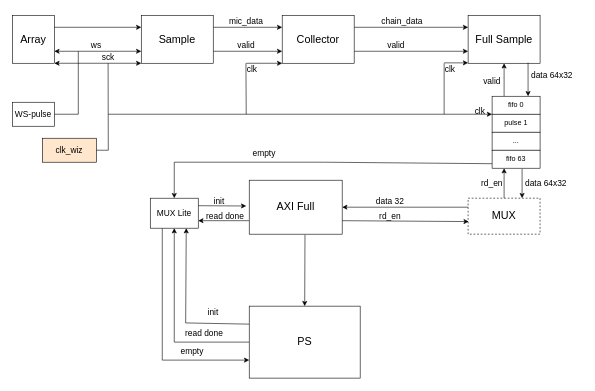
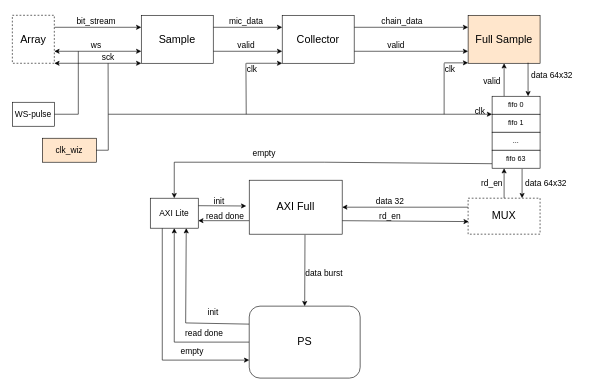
  <mxCell id="0" />
  <mxCell id="1" parent="0" />
  <mxCell id="2" style="edgeStyle=none;html=1;exitX=1;exitY=0.25;exitDx=0;exitDy=0;entryX=0;entryY=0.25;entryDx=0;entryDy=0;fontSize=18;" edge="1" parent="1" source="3" target="12"><mxGeometry relative="1" as="geometry" /></mxCell>
- <mxCell id="3" value="&lt;font style=&quot;font-size: 18px;&quot;&gt;Array&lt;/font&gt;" style="whiteSpace=wrap;html=1;" vertex="1" parent="1"><mxGeometry x="20" y="25" width="70" height="80" as="geometry" /></mxCell>
+ <mxCell id="3" value="&lt;font style=&quot;font-size: 18px;&quot;&gt;Array&lt;/font&gt;" style="whiteSpace=wrap;html=1;dashed=1;" vertex="1" parent="1"><mxGeometry x="20" y="25" width="70" height="80" as="geometry" /></mxCell>
  <mxCell id="4" style="edgeStyle=none;html=1;exitX=1;exitY=0.25;exitDx=0;exitDy=0;entryX=0;entryY=0.25;entryDx=0;entryDy=0;fontSize=18;" edge="1" parent="1" source="7" target="9"><mxGeometry relative="1" as="geometry" /></mxCell>
  <mxCell id="5" style="edgeStyle=none;html=1;exitX=1;exitY=0.75;exitDx=0;exitDy=0;entryX=0;entryY=0.75;entryDx=0;entryDy=0;fontSize=18;" edge="1" parent="1" source="7" target="9"><mxGeometry relative="1" as="geometry" /></mxCell>
  <mxCell id="6" style="edgeStyle=none;html=1;exitX=0;exitY=1;exitDx=0;exitDy=0;fontSize=14;startArrow=classic;startFill=1;endArrow=none;endFill=0;" edge="1" parent="1" source="7"><mxGeometry relative="1" as="geometry"><mxPoint x="410" y="105" as="targetPoint" /></mxGeometry></mxCell>
  <mxCell id="7" value="&lt;font style=&quot;font-size: 18px;&quot;&gt;Collector&lt;/font&gt;" style="whiteSpace=wrap;html=1;" vertex="1" parent="1"><mxGeometry x="470" y="25" width="120" height="80" as="geometry" /></mxCell>
  <mxCell id="8" style="edgeStyle=none;html=1;exitX=0.5;exitY=1;exitDx=0;exitDy=0;entryX=0.25;entryY=0;entryDx=0;entryDy=0;fontSize=14;startArrow=classic;startFill=1;endArrow=none;endFill=0;" edge="1" parent="1" source="9" target="67"><mxGeometry relative="1" as="geometry" /></mxCell>
- <mxCell id="9" value="&lt;font style=&quot;font-size: 18px;&quot;&gt;Full Sample&lt;/font&gt;" style="whiteSpace=wrap;html=1;" vertex="1" parent="1"><mxGeometry x="780" y="25" width="120" height="80" as="geometry" /></mxCell>
+ <mxCell id="9" value="&lt;font style=&quot;font-size: 18px;&quot;&gt;Full Sample&lt;/font&gt;" style="whiteSpace=wrap;html=1;fillColor=#ffe6cc;" vertex="1" parent="1"><mxGeometry x="780" y="25" width="120" height="80" as="geometry" /></mxCell>
  <mxCell id="10" style="edgeStyle=none;html=1;exitX=1;exitY=0.25;exitDx=0;exitDy=0;entryX=0;entryY=0.25;entryDx=0;entryDy=0;fontSize=18;" edge="1" parent="1" source="12" target="7"><mxGeometry relative="1" as="geometry" /></mxCell>
  <mxCell id="11" style="edgeStyle=none;html=1;exitX=1;exitY=0.75;exitDx=0;exitDy=0;entryX=0;entryY=0.75;entryDx=0;entryDy=0;fontSize=14;startArrow=none;startFill=0;endArrow=classic;endFill=1;" edge="1" parent="1" source="12" target="7"><mxGeometry relative="1" as="geometry" /></mxCell>
  <mxCell id="12" value="&lt;font style=&quot;font-size: 18px;&quot;&gt;Sample&lt;/font&gt;" style="whiteSpace=wrap;html=1;" vertex="1" parent="1"><mxGeometry x="235" y="25" width="120" height="80" as="geometry" /></mxCell>
  <mxCell id="13" style="edgeStyle=none;html=1;exitX=0.75;exitY=0;exitDx=0;exitDy=0;entryX=0.833;entryY=0.988;entryDx=0;entryDy=0;entryPerimeter=0;fontSize=14;startArrow=classic;startFill=1;endArrow=none;endFill=0;" edge="1" parent="1" source="67" target="9"><mxGeometry relative="1" as="geometry" /></mxCell>
  <mxCell id="14" style="edgeStyle=none;html=1;exitX=0.75;exitY=0;exitDx=0;exitDy=0;entryX=0.625;entryY=1.033;entryDx=0;entryDy=0;entryPerimeter=0;fontSize=14;startArrow=classic;startFill=1;endArrow=none;endFill=0;" edge="1" parent="1" source="16" target="70"><mxGeometry relative="1" as="geometry" /></mxCell>
  <mxCell id="15" style="edgeStyle=none;html=1;exitX=0.008;exitY=0.65;exitDx=0;exitDy=0;entryX=1;entryY=0.75;entryDx=0;entryDy=0;fontSize=14;startArrow=classic;startFill=1;endArrow=none;endFill=0;exitPerimeter=0;" edge="1" parent="1" source="16" target="30"><mxGeometry relative="1" as="geometry" /></mxCell>
  <mxCell id="16" value="&lt;font style=&quot;font-size: 18px;&quot;&gt;MUX&lt;/font&gt;" style="whiteSpace=wrap;html=1;dashed=1;" vertex="1" parent="1"><mxGeometry x="780" y="330" width="120" height="60" as="geometry" /></mxCell>
  <mxCell id="17" style="edgeStyle=none;html=1;exitX=1;exitY=0.5;exitDx=0;exitDy=0;fontSize=14;startArrow=none;startFill=0;endArrow=none;endFill=0;" edge="1" parent="1" source="18"><mxGeometry relative="1" as="geometry"><mxPoint x="130" y="190" as="targetPoint" /></mxGeometry></mxCell>
  <mxCell id="18" value="&lt;font style=&quot;font-size: 14px;&quot;&gt;WS-pulse&lt;/font&gt;" style="whiteSpace=wrap;html=1;" vertex="1" parent="1"><mxGeometry x="20" y="170" width="70" height="40" as="geometry" /></mxCell>
  <mxCell id="19" value="&lt;font style=&quot;font-size: 14px;&quot;&gt;clk_wiz&lt;/font&gt;" style="whiteSpace=wrap;html=1;fillColor=#ffe6cc;" vertex="1" parent="1"><mxGeometry x="70" y="230" width="90" height="40" as="geometry" /></mxCell>
  <mxCell id="20" style="edgeStyle=none;html=1;fontSize=14;startArrow=none;startFill=0;endArrow=none;endFill=0;" edge="1" parent="1"><mxGeometry relative="1" as="geometry"><mxPoint x="540" y="270" as="targetPoint" /><mxPoint x="290" y="270" as="sourcePoint" /></mxGeometry></mxCell>
  <mxCell id="21" style="edgeStyle=none;html=1;exitX=0.5;exitY=0;exitDx=0;exitDy=0;fontSize=14;startArrow=classic;startFill=1;endArrow=none;endFill=0;" edge="1" parent="1" source="27"><mxGeometry relative="1" as="geometry"><mxPoint x="290" y="270" as="targetPoint" /></mxGeometry></mxCell>
  <mxCell id="22" style="edgeStyle=none;html=1;exitX=1;exitY=0.25;exitDx=0;exitDy=0;fontSize=14;startArrow=none;startFill=0;endArrow=classic;endFill=1;" edge="1" parent="1" source="27"><mxGeometry relative="1" as="geometry"><mxPoint x="410" y="343" as="targetPoint" /></mxGeometry></mxCell>
  <mxCell id="23" style="edgeStyle=none;html=1;exitX=1;exitY=0.75;exitDx=0;exitDy=0;entryX=0;entryY=0.75;entryDx=0;entryDy=0;fontSize=14;startArrow=classic;startFill=1;endArrow=none;endFill=0;" edge="1" parent="1" source="27" target="30"><mxGeometry relative="1" as="geometry" /></mxCell>
  <mxCell id="24" style="edgeStyle=none;html=1;exitX=0.75;exitY=1;exitDx=0;exitDy=0;fontSize=14;startArrow=classic;startFill=1;endArrow=none;endFill=0;entryX=0.19;entryY=-0.067;entryDx=0;entryDy=0;entryPerimeter=0;" edge="1" parent="1" source="27" target="63"><mxGeometry relative="1" as="geometry"><mxPoint x="310" y="500" as="targetPoint" /></mxGeometry></mxCell>
  <mxCell id="25" style="edgeStyle=none;html=1;exitX=0.5;exitY=1;exitDx=0;exitDy=0;fontSize=14;startArrow=classic;startFill=1;endArrow=none;endFill=0;" edge="1" parent="1" source="27"><mxGeometry relative="1" as="geometry"><mxPoint x="290" y="570" as="targetPoint" /></mxGeometry></mxCell>
  <mxCell id="26" style="edgeStyle=none;html=1;exitX=0.25;exitY=1;exitDx=0;exitDy=0;fontSize=14;startArrow=none;startFill=0;endArrow=none;endFill=0;" edge="1" parent="1" source="27"><mxGeometry relative="1" as="geometry"><mxPoint x="270" y="600" as="targetPoint" /></mxGeometry></mxCell>
- <mxCell id="27" value="&lt;font style=&quot;font-size: 14px;&quot;&gt;MUX Lite&lt;/font&gt;" style="whiteSpace=wrap;html=1;" vertex="1" parent="1"><mxGeometry x="250" y="330" width="80" height="50" as="geometry" /></mxCell>
+ <mxCell id="27" value="&lt;font style=&quot;font-size: 14px;&quot;&gt;AXI Lite&lt;/font&gt;" style="whiteSpace=wrap;html=1;" vertex="1" parent="1"><mxGeometry x="250" y="330" width="80" height="50" as="geometry" /></mxCell>
  <mxCell id="28" style="edgeStyle=none;html=1;exitX=1;exitY=0.5;exitDx=0;exitDy=0;entryX=0;entryY=0.25;entryDx=0;entryDy=0;fontSize=14;startArrow=classic;startFill=1;endArrow=none;endFill=0;" edge="1" parent="1" source="30" target="16"><mxGeometry relative="1" as="geometry" /></mxCell>
  <mxCell id="29" style="edgeStyle=none;html=1;entryX=0.5;entryY=0;entryDx=0;entryDy=0;fontSize=14;startArrow=none;startFill=0;endArrow=classic;endFill=1;exitX=0.6;exitY=1.011;exitDx=0;exitDy=0;exitPerimeter=0;" edge="1" parent="1" source="30" target="36"><mxGeometry relative="1" as="geometry"><mxPoint x="500" y="390" as="sourcePoint" /></mxGeometry></mxCell>
  <mxCell id="30" value="&lt;font style=&quot;font-size: 18px;&quot;&gt;AXI Full&lt;/font&gt;" style="whiteSpace=wrap;html=1;" vertex="1" parent="1"><mxGeometry x="415" y="300" width="155" height="90" as="geometry" /></mxCell>
  <mxCell id="31" style="edgeStyle=none;html=1;exitX=0.25;exitY=1;exitDx=0;exitDy=0;entryX=0.5;entryY=0;entryDx=0;entryDy=0;fontSize=14;startArrow=classic;startFill=1;endArrow=none;endFill=0;" edge="1" parent="1" source="70" target="16"><mxGeometry relative="1" as="geometry" /></mxCell>
  <mxCell id="32" style="edgeStyle=none;html=1;fontSize=14;startArrow=none;startFill=0;endArrow=none;endFill=0;entryX=0;entryY=0.75;entryDx=0;entryDy=0;" edge="1" parent="1" target="70"><mxGeometry relative="1" as="geometry"><mxPoint x="650" y="270" as="targetPoint" /><mxPoint x="540" y="270" as="sourcePoint" /></mxGeometry></mxCell>
  <mxCell id="33" style="edgeStyle=none;html=1;exitX=0;exitY=0.25;exitDx=0;exitDy=0;fontSize=14;startArrow=none;startFill=0;endArrow=none;endFill=0;entryX=0.19;entryY=-0.067;entryDx=0;entryDy=0;entryPerimeter=0;" edge="1" parent="1" source="36" target="63"><mxGeometry relative="1" as="geometry"><mxPoint x="310" y="500" as="targetPoint" /></mxGeometry></mxCell>
  <mxCell id="34" style="edgeStyle=none;html=1;exitX=0;exitY=0.5;exitDx=0;exitDy=0;fontSize=14;startArrow=none;startFill=0;endArrow=none;endFill=0;" edge="1" parent="1" source="36"><mxGeometry relative="1" as="geometry"><mxPoint x="290" y="570" as="targetPoint" /></mxGeometry></mxCell>
  <mxCell id="35" style="edgeStyle=none;html=1;exitX=0;exitY=0.75;exitDx=0;exitDy=0;fontSize=14;startArrow=classic;startFill=1;endArrow=none;endFill=0;" edge="1" parent="1" source="36"><mxGeometry relative="1" as="geometry"><mxPoint x="270" y="600" as="targetPoint" /></mxGeometry></mxCell>
- <mxCell id="36" value="&lt;font style=&quot;font-size: 18px;&quot;&gt;PS&lt;/font&gt;" style="whiteSpace=wrap;html=1;" vertex="1" parent="1"><mxGeometry x="415" y="510" width="185" height="120" as="geometry" /></mxCell>
+ <mxCell id="36" value="&lt;font style=&quot;font-size: 18px;&quot;&gt;PS&lt;/font&gt;" style="whiteSpace=wrap;html=1;rounded=1;" vertex="1" parent="1"><mxGeometry x="415" y="510" width="185" height="120" as="geometry" /></mxCell>
  <mxCell id="37" style="html=1;fontSize=18;startArrow=classic;startFill=1;endArrow=classic;endFill=1;exitX=1;exitY=0.75;exitDx=0;exitDy=0;entryX=0;entryY=0.75;entryDx=0;entryDy=0;" edge="1" parent="1" source="3" target="12"><mxGeometry relative="1" as="geometry"><mxPoint x="210" y="99.5" as="targetPoint" /><mxPoint x="130" y="99.5" as="sourcePoint" /></mxGeometry></mxCell>
  <mxCell id="38" style="html=1;fontSize=18;startArrow=classic;startFill=1;endArrow=classic;endFill=1;exitX=1;exitY=1;exitDx=0;exitDy=0;entryX=0;entryY=1;entryDx=0;entryDy=0;" edge="1" parent="1" source="3" target="12"><mxGeometry relative="1" as="geometry"><mxPoint x="210" y="120" as="targetPoint" /><mxPoint x="130" y="120" as="sourcePoint" /><Array as="points" /></mxGeometry></mxCell>
  <mxCell id="39" style="html=1;fontSize=18;startArrow=none;startFill=0;endArrow=none;endFill=0;" edge="1" parent="1"><mxGeometry relative="1" as="geometry"><mxPoint x="179.67" y="105" as="targetPoint" /><mxPoint x="180" y="250" as="sourcePoint" /></mxGeometry></mxCell>
  <mxCell id="40" style="html=1;fontSize=18;startArrow=none;startFill=0;endArrow=none;endFill=0;" edge="1" parent="1"><mxGeometry relative="1" as="geometry"><mxPoint x="180" y="250" as="targetPoint" /><mxPoint x="160" y="250" as="sourcePoint" /></mxGeometry></mxCell>
  <mxCell id="41" style="html=1;fontSize=18;startArrow=none;startFill=0;endArrow=classic;endFill=1;entryX=0;entryY=0;entryDx=0;entryDy=0;" edge="1" parent="1" target="68"><mxGeometry relative="1" as="geometry"><mxPoint x="610" y="191" as="targetPoint" /><mxPoint x="180" y="190" as="sourcePoint" /></mxGeometry></mxCell>
  <mxCell id="42" style="edgeStyle=none;html=1;fontSize=18;entryX=0;entryY=1;entryDx=0;entryDy=0;" edge="1" parent="1"><mxGeometry relative="1" as="geometry"><mxPoint x="740" y="104.33" as="sourcePoint" /><mxPoint x="780" y="104.33" as="targetPoint" /><Array as="points"><mxPoint x="740" y="104.33" /></Array></mxGeometry></mxCell>
  <mxCell id="43" style="html=1;fontSize=18;startArrow=none;startFill=0;endArrow=none;endFill=0;" edge="1" parent="1"><mxGeometry relative="1" as="geometry"><mxPoint x="740" y="105" as="targetPoint" /><mxPoint x="740" y="190" as="sourcePoint" /></mxGeometry></mxCell>
+ <mxCell id="44" value="bit_stream" style="text;strokeColor=none;align=center;fillColor=none;html=1;verticalAlign=middle;whiteSpace=wrap;rounded=0;fontSize=14;" vertex="1" parent="1"><mxGeometry x="130" y="20" width="60" height="30" as="geometry" /></mxCell>
  <mxCell id="45" value="ws" style="text;strokeColor=none;align=center;fillColor=none;html=1;verticalAlign=middle;whiteSpace=wrap;rounded=0;fontSize=14;" vertex="1" parent="1"><mxGeometry x="140" y="65" width="40" height="20" as="geometry" /></mxCell>
  <mxCell id="46" value="sck&lt;span style=&quot;color: rgba(0, 0, 0, 0); font-family: monospace; font-size: 0px; text-align: start;&quot;&gt;%3CmxGraphModel%3E%3Croot%3E%3CmxCell%20id%3D%220%22%2F%3E%3CmxCell%20id%3D%221%22%20parent%3D%220%22%2F%3E%3CmxCell%20id%3D%222%22%20value%3D%22Bitstream%22%20style%3D%22text%3BstrokeColor%3Dnone%3Balign%3Dcenter%3BfillColor%3Dnone%3Bhtml%3D1%3BverticalAlign%3Dmiddle%3BwhiteSpace%3Dwrap%3Brounded%3D0%3BfontSize%3D14%3B%22%20vertex%3D%221%22%20parent%3D%221%22%3E%3CmxGeometry%20x%3D%22180%22%20y%3D%2250%22%20width%3D%2260%22%20height%3D%2230%22%20as%3D%22geometry%22%2F%3E%3C%2FmxCell%3E%3C%2Froot%3E%3C%2FmxGraphModel%3E&lt;/span&gt;" style="text;strokeColor=none;align=center;fillColor=none;html=1;verticalAlign=middle;whiteSpace=wrap;rounded=0;fontSize=14;" vertex="1" parent="1"><mxGeometry x="150" y="80" width="60" height="30" as="geometry" /></mxCell>
  <mxCell id="47" value="mic_data&lt;span style=&quot;color: rgba(0, 0, 0, 0); font-family: monospace; font-size: 0px; text-align: start;&quot;&gt;%3CmxGraphModel%3E%3Croot%3E%3CmxCell%20id%3D%220%22%2F%3E%3CmxCell%20id%3D%221%22%20parent%3D%220%22%2F%3E%3CmxCell%20id%3D%222%22%20value%3D%22Bitstream%22%20style%3D%22text%3BstrokeColor%3Dnone%3Balign%3Dcenter%3BfillColor%3Dnone%3Bhtml%3D1%3BverticalAlign%3Dmiddle%3BwhiteSpace%3Dwrap%3Brounded%3D0%3BfontSize%3D14%3B%22%20vertex%3D%221%22%20parent%3D%221%22%3E%3CmxGeometry%20x%3D%22180%22%20y%3D%2250%22%20width%3D%2260%22%20height%3D%2230%22%20as%3D%22geometry%22%2F%3E%3C%2FmxCell%3E%3C%2Froot%3E%3C%2FmxGraphModel%3E&lt;/span&gt;" style="text;strokeColor=none;align=center;fillColor=none;html=1;verticalAlign=middle;whiteSpace=wrap;rounded=0;fontSize=14;" vertex="1" parent="1"><mxGeometry x="380" y="20" width="60" height="30" as="geometry" /></mxCell>
  <mxCell id="48" value="valid" style="text;strokeColor=none;align=center;fillColor=none;html=1;verticalAlign=middle;whiteSpace=wrap;rounded=0;fontSize=14;" vertex="1" parent="1"><mxGeometry x="380" y="60" width="60" height="30" as="geometry" /></mxCell>
  <mxCell id="49" value="chain_data" style="text;strokeColor=none;align=center;fillColor=none;html=1;verticalAlign=middle;whiteSpace=wrap;rounded=0;fontSize=14;" vertex="1" parent="1"><mxGeometry x="640" y="20" width="60" height="30" as="geometry" /></mxCell>
  <mxCell id="50" value="valid" style="text;strokeColor=none;align=center;fillColor=none;html=1;verticalAlign=middle;whiteSpace=wrap;rounded=0;fontSize=14;" vertex="1" parent="1"><mxGeometry x="630" y="60" width="60" height="30" as="geometry" /></mxCell>
  <mxCell id="51" value="clk&lt;span style=&quot;color: rgba(0, 0, 0, 0); font-family: monospace; font-size: 0px; text-align: start;&quot;&gt;%3CmxGraphModel%3E%3Croot%3E%3CmxCell%20id%3D%220%22%2F%3E%3CmxCell%20id%3D%221%22%20parent%3D%220%22%2F%3E%3CmxCell%20id%3D%222%22%20value%3D%22valid%22%20style%3D%22text%3BstrokeColor%3Dnone%3Balign%3Dcenter%3BfillColor%3Dnone%3Bhtml%3D1%3BverticalAlign%3Dmiddle%3BwhiteSpace%3Dwrap%3Brounded%3D0%3BfontSize%3D14%3B%22%20vertex%3D%221%22%20parent%3D%221%22%3E%3CmxGeometry%20x%3D%22410%22%20y%3D%22100%22%20width%3D%2260%22%20height%3D%2230%22%20as%3D%22geometry%22%2F%3E%3C%2FmxCell%3E%3C%2Froot%3E%3C%2FmxGraphModel%3E&lt;/span&gt;" style="text;strokeColor=none;align=center;fillColor=none;html=1;verticalAlign=middle;whiteSpace=wrap;rounded=0;fontSize=14;" vertex="1" parent="1"><mxGeometry x="390" y="100" width="60" height="30" as="geometry" /></mxCell>
  <mxCell id="52" value="clk" style="text;strokeColor=none;align=center;fillColor=none;html=1;verticalAlign=middle;whiteSpace=wrap;rounded=0;fontSize=14;" vertex="1" parent="1"><mxGeometry x="720" y="100" width="60" height="30" as="geometry" /></mxCell>
  <mxCell id="53" value="clk" style="text;strokeColor=none;align=center;fillColor=none;html=1;verticalAlign=middle;whiteSpace=wrap;rounded=0;fontSize=14;" vertex="1" parent="1"><mxGeometry x="770" y="170" width="60" height="30" as="geometry" /></mxCell>
  <mxCell id="54" value="valid" style="text;strokeColor=none;align=center;fillColor=none;html=1;verticalAlign=middle;whiteSpace=wrap;rounded=0;fontSize=14;" vertex="1" parent="1"><mxGeometry x="800" y="120" width="40" height="30" as="geometry" /></mxCell>
  <mxCell id="55" value="data 64x32" style="text;strokeColor=none;align=center;fillColor=none;html=1;verticalAlign=middle;whiteSpace=wrap;rounded=0;fontSize=14;" vertex="1" parent="1"><mxGeometry x="870" y="110" width="100" height="30" as="geometry" /></mxCell>
  <mxCell id="56" value="rd_en" style="text;strokeColor=none;align=center;fillColor=none;html=1;verticalAlign=middle;whiteSpace=wrap;rounded=0;fontSize=14;" vertex="1" parent="1"><mxGeometry x="790" y="290" width="60" height="30" as="geometry" /></mxCell>
  <mxCell id="57" value="data 64x32" style="text;strokeColor=none;align=center;fillColor=none;html=1;verticalAlign=middle;whiteSpace=wrap;rounded=0;fontSize=14;" vertex="1" parent="1"><mxGeometry x="860" y="290" width="100" height="30" as="geometry" /></mxCell>
  <mxCell id="58" value="empty" style="text;strokeColor=none;align=center;fillColor=none;html=1;verticalAlign=middle;whiteSpace=wrap;rounded=0;fontSize=14;" vertex="1" parent="1"><mxGeometry x="390" y="240" width="100" height="30" as="geometry" /></mxCell>
  <mxCell id="59" value="data 32" style="text;strokeColor=none;align=center;fillColor=none;html=1;verticalAlign=middle;whiteSpace=wrap;rounded=0;fontSize=14;" vertex="1" parent="1"><mxGeometry x="600" y="320" width="100" height="30" as="geometry" /></mxCell>
  <mxCell id="60" value="rd_en" style="text;strokeColor=none;align=center;fillColor=none;html=1;verticalAlign=middle;whiteSpace=wrap;rounded=0;fontSize=14;" vertex="1" parent="1"><mxGeometry x="620" y="345" width="60" height="30" as="geometry" /></mxCell>
+ <mxCell id="61" value="data burst" style="text;strokeColor=none;align=center;fillColor=none;html=1;verticalAlign=middle;whiteSpace=wrap;rounded=0;fontSize=14;" vertex="1" parent="1"><mxGeometry x="490" y="440" width="100" height="30" as="geometry" /></mxCell>
  <mxCell id="62" value="init" style="text;strokeColor=none;align=center;fillColor=none;html=1;verticalAlign=middle;whiteSpace=wrap;rounded=0;fontSize=14;" vertex="1" parent="1"><mxGeometry x="315" y="320" width="100" height="30" as="geometry" /></mxCell>
  <mxCell id="63" value="read done" style="text;strokeColor=none;align=center;fillColor=none;html=1;verticalAlign=middle;whiteSpace=wrap;rounded=0;fontSize=14;" vertex="1" parent="1"><mxGeometry x="290" y="540" width="100" height="30" as="geometry" /></mxCell>
  <mxCell id="64" value="init&lt;span style=&quot;color: rgba(0, 0, 0, 0); font-family: monospace; font-size: 0px; text-align: start;&quot;&gt;%3CmxGraphModel%3E%3Croot%3E%3CmxCell%20id%3D%220%22%2F%3E%3CmxCell%20id%3D%221%22%20parent%3D%220%22%2F%3E%3CmxCell%20id%3D%222%22%20value%3D%22read%20done%22%20style%3D%22text%3BstrokeColor%3Dnone%3Balign%3Dcenter%3BfillColor%3Dnone%3Bhtml%3D1%3BverticalAlign%3Dmiddle%3BwhiteSpace%3Dwrap%3Brounded%3D0%3BfontSize%3D14%3B%22%20vertex%3D%221%22%20parent%3D%221%22%3E%3CmxGeometry%20x%3D%22800%22%20y%3D%22460%22%20width%3D%22100%22%20height%3D%2230%22%20as%3D%22geometry%22%2F%3E%3C%2FmxCell%3E%3C%2Froot%3E%3C%2FmxGraphModel%3E&lt;/span&gt;" style="text;strokeColor=none;align=center;fillColor=none;html=1;verticalAlign=middle;whiteSpace=wrap;rounded=0;fontSize=14;" vertex="1" parent="1"><mxGeometry x="305" y="510" width="100" height="20" as="geometry" /></mxCell>
  <mxCell id="65" value="empty" style="text;strokeColor=none;align=center;fillColor=none;html=1;verticalAlign=middle;whiteSpace=wrap;rounded=0;fontSize=14;" vertex="1" parent="1"><mxGeometry x="270" y="570" width="100" height="30" as="geometry" /></mxCell>
  <mxCell id="66" value="" style="group" vertex="1" connectable="0" parent="1"><mxGeometry x="820" y="160" width="80" height="120" as="geometry" /></mxCell>
  <mxCell id="67" value="fifo 0" style="whiteSpace=wrap;html=1;" vertex="1" parent="66"><mxGeometry width="80" height="30" as="geometry" /></mxCell>
- <mxCell id="68" value="pulse 1" style="whiteSpace=wrap;html=1;" vertex="1" parent="66"><mxGeometry y="30" width="80" height="30" as="geometry" /></mxCell>
+ <mxCell id="68" value="fifo 1" style="whiteSpace=wrap;html=1;" vertex="1" parent="66"><mxGeometry y="30" width="80" height="30" as="geometry" /></mxCell>
  <mxCell id="69" value="..." style="whiteSpace=wrap;html=1;" vertex="1" parent="66"><mxGeometry y="60" width="80" height="30" as="geometry" /></mxCell>
  <mxCell id="70" value="fifo 63" style="whiteSpace=wrap;html=1;" vertex="1" parent="66"><mxGeometry y="90" width="80" height="30" as="geometry" /></mxCell>
  <mxCell id="71" value="read done" style="text;strokeColor=none;align=center;fillColor=none;html=1;verticalAlign=middle;whiteSpace=wrap;rounded=0;fontSize=14;" vertex="1" parent="1"><mxGeometry x="325" y="345" width="100" height="30" as="geometry" /></mxCell>
  <mxCell id="72" style="html=1;fontSize=18;startArrow=none;startFill=0;endArrow=none;endFill=0;" edge="1" parent="1"><mxGeometry relative="1" as="geometry"><mxPoint x="409.5" y="105" as="targetPoint" /><mxPoint x="410" y="190" as="sourcePoint" /></mxGeometry></mxCell>
  <mxCell id="73" style="edgeStyle=none;html=1;fontSize=14;startArrow=none;startFill=0;endArrow=none;endFill=0;" edge="1" parent="1"><mxGeometry relative="1" as="geometry"><mxPoint x="130" y="190" as="sourcePoint" /><mxPoint x="130" y="85" as="targetPoint" /></mxGeometry></mxCell>
